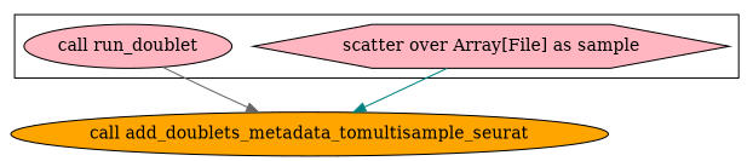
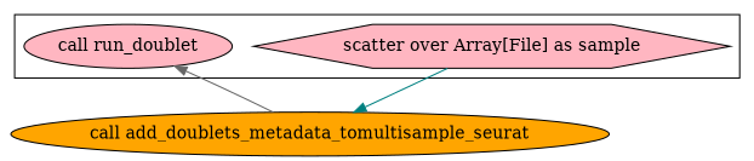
  digraph {
    compound=true
    node [fillcolor=lightpink style=filled]
    n1 [label="scatter over Array[File] as sample" shape=hexagon]
    n2 [label="call run_doublet"]
    n3 [fillcolor=orange label="call add_doublets_metadata_tomultisample_seurat"]
    subgraph cluster_1 {
      fillcolor=white
      style="filled,solid"
      n1
      n2
    }
    n1 -> n3 [color=teal]
-   n2 -> n3 [color=gray40]
+   n3 -> n2 [color=gray40]
  }
